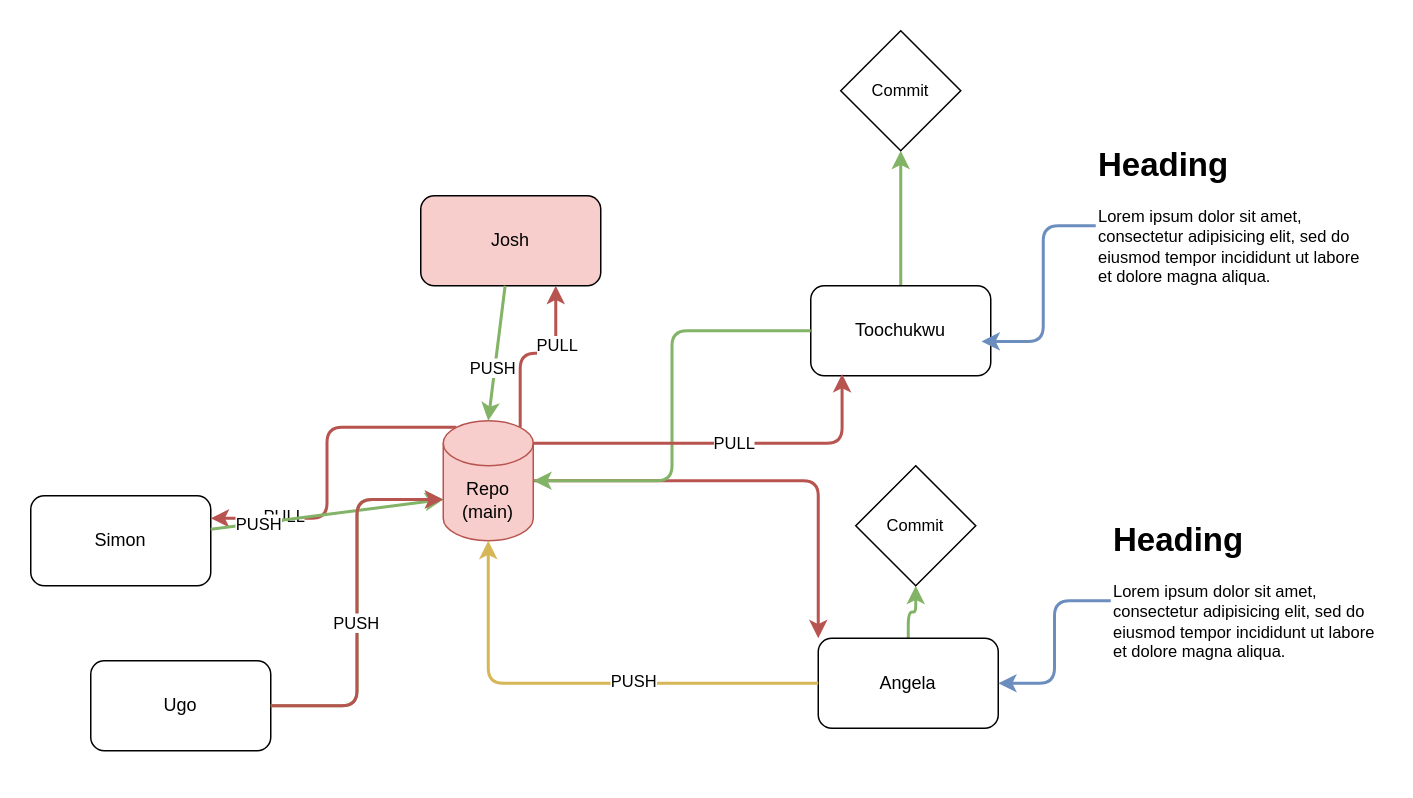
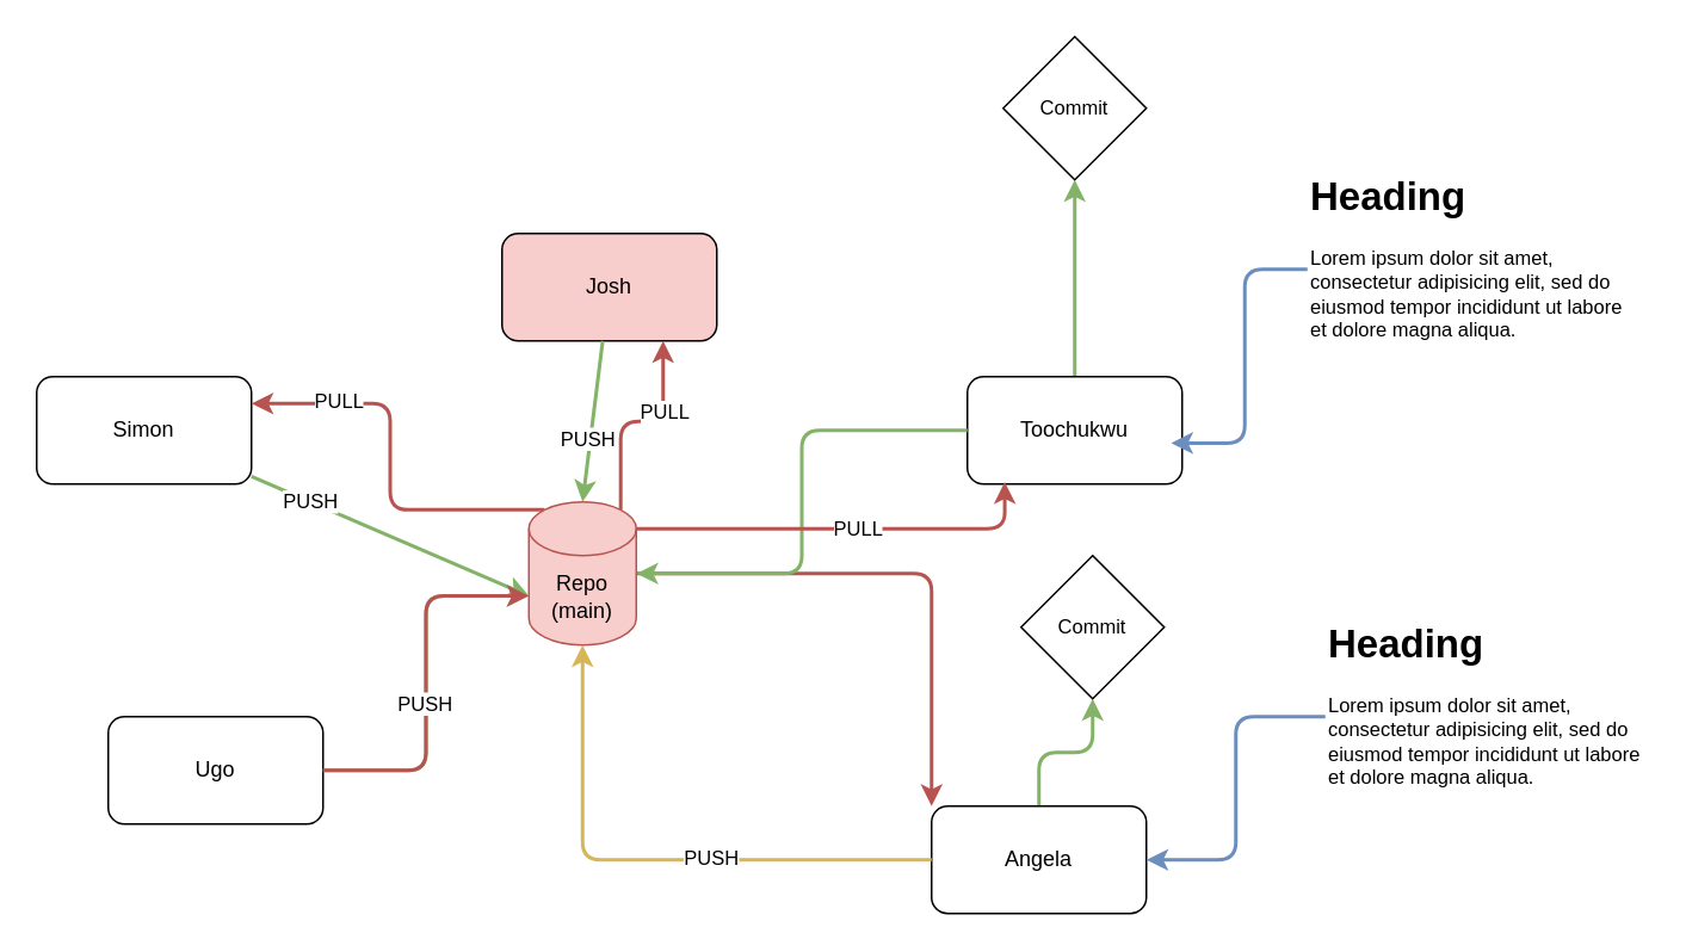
  <mxCell id="0" />
  <mxCell id="1" parent="0" />
- <mxCell id="2" value="Simon" style="rounded=1;whiteSpace=wrap;html=1;" vertex="1" parent="1"><mxGeometry x="20" y="330" width="120" height="60" as="geometry" /></mxCell>
+ <mxCell id="2" value="Simon" style="rounded=1;whiteSpace=wrap;html=1;" vertex="1" parent="1"><mxGeometry x="20" y="210" width="120" height="60" as="geometry" /></mxCell>
  <mxCell id="3" style="edgeStyle=orthogonalEdgeStyle;shape=connector;curved=0;rounded=1;html=1;strokeColor=#82b366;strokeWidth=2;align=center;verticalAlign=middle;fontFamily=Helvetica;fontSize=11;fontColor=default;labelBackgroundColor=default;endArrow=classic;fillColor=#d5e8d4;" edge="1" parent="1" source="4"><mxGeometry relative="1" as="geometry"><mxPoint x="600" y="100" as="targetPoint" /></mxGeometry></mxCell>
- <mxCell id="4" value="Toochukwu" style="rounded=1;whiteSpace=wrap;html=1;" vertex="1" parent="1"><mxGeometry x="540" y="190" width="120" height="60" as="geometry" /></mxCell>
+ <mxCell id="4" value="Toochukwu" style="rounded=1;whiteSpace=wrap;html=1;" vertex="1" parent="1"><mxGeometry x="540" y="210" width="120" height="60" as="geometry" /></mxCell>
  <mxCell id="5" style="edgeStyle=orthogonalEdgeStyle;shape=connector;curved=0;rounded=1;html=1;strokeColor=#82b366;strokeWidth=2;align=center;verticalAlign=middle;fontFamily=Helvetica;fontSize=11;fontColor=default;labelBackgroundColor=default;endArrow=classic;fillColor=#d5e8d4;" edge="1" parent="1" source="6" target="29"><mxGeometry relative="1" as="geometry"><mxPoint x="580" y="380" as="targetPoint" /></mxGeometry></mxCell>
- <mxCell id="6" value="Angela" style="rounded=1;whiteSpace=wrap;html=1;" vertex="1" parent="1"><mxGeometry x="545" y="425" width="120" height="60" as="geometry" /></mxCell>
- <mxCell id="7" value="Ugo" style="rounded=1;whiteSpace=wrap;html=1;" vertex="1" parent="1"><mxGeometry x="60" y="440" width="120" height="60" as="geometry" /></mxCell>
+ <mxCell id="6" value="Angela" style="rounded=1;whiteSpace=wrap;html=1;" vertex="1" parent="1"><mxGeometry x="520" y="450" width="120" height="60" as="geometry" /></mxCell>
+ <mxCell id="7" value="Ugo" style="rounded=1;whiteSpace=wrap;html=1;" vertex="1" parent="1"><mxGeometry x="60" y="400" width="120" height="60" as="geometry" /></mxCell>
  <mxCell id="8" value="Josh" style="rounded=1;whiteSpace=wrap;html=1;fillColor=#f8cecc;" vertex="1" parent="1"><mxGeometry x="280" y="130" width="120" height="60" as="geometry" /></mxCell>
  <mxCell id="9" style="edgeStyle=orthogonalEdgeStyle;shape=connector;curved=0;rounded=1;html=1;exitX=0.145;exitY=0;exitDx=0;exitDy=4.35;exitPerimeter=0;entryX=1;entryY=0.25;entryDx=0;entryDy=0;strokeColor=#b85450;strokeWidth=2;align=center;verticalAlign=middle;fontFamily=Helvetica;fontSize=11;fontColor=default;labelBackgroundColor=default;endArrow=classic;fillColor=#f8cecc;" edge="1" parent="1" source="14" target="2"><mxGeometry relative="1" as="geometry" /></mxCell>
  <mxCell id="10" value="PULL" style="edgeLabel;html=1;align=center;verticalAlign=middle;resizable=0;points=[];fontFamily=Helvetica;fontSize=11;fontColor=default;labelBackgroundColor=default;" vertex="1" connectable="0" parent="9"><mxGeometry x="0.571" y="-2" relative="1" as="geometry"><mxPoint as="offset" /></mxGeometry></mxCell>
  <mxCell id="11" style="edgeStyle=orthogonalEdgeStyle;shape=connector;curved=0;rounded=1;html=1;exitX=0.855;exitY=0;exitDx=0;exitDy=4.35;exitPerimeter=0;entryX=0.75;entryY=1;entryDx=0;entryDy=0;strokeColor=#b85450;strokeWidth=2;align=center;verticalAlign=middle;fontFamily=Helvetica;fontSize=11;fontColor=default;labelBackgroundColor=default;endArrow=classic;fillColor=#f8cecc;" edge="1" parent="1" source="14" target="8"><mxGeometry relative="1" as="geometry" /></mxCell>
  <mxCell id="12" value="PULL" style="edgeLabel;html=1;align=center;verticalAlign=middle;resizable=0;points=[];fontFamily=Helvetica;fontSize=11;fontColor=default;labelBackgroundColor=default;" vertex="1" connectable="0" parent="11"><mxGeometry x="0.346" relative="1" as="geometry"><mxPoint as="offset" /></mxGeometry></mxCell>
  <mxCell id="13" style="edgeStyle=orthogonalEdgeStyle;shape=connector;curved=0;rounded=1;html=1;entryX=0;entryY=0;entryDx=0;entryDy=0;strokeColor=#b85450;strokeWidth=2;align=center;verticalAlign=middle;fontFamily=Helvetica;fontSize=11;fontColor=default;labelBackgroundColor=default;endArrow=classic;fillColor=#f8cecc;" edge="1" parent="1" source="14" target="6"><mxGeometry relative="1" as="geometry" /></mxCell>
  <mxCell id="14" value="Repo (main)" style="shape=cylinder3;whiteSpace=wrap;html=1;boundedLbl=1;backgroundOutline=1;size=15;fillColor=#f8cecc;strokeColor=#b85450;" vertex="1" parent="1"><mxGeometry x="295" y="280" width="60" height="80" as="geometry" /></mxCell>
  <mxCell id="15" style="edgeStyle=none;html=1;entryX=0;entryY=0;entryDx=0;entryDy=52.5;entryPerimeter=0;strokeWidth=2;fillColor=#d5e8d4;strokeColor=#82b366;rounded=0;curved=1;" edge="1" parent="1" source="2" target="14"><mxGeometry relative="1" as="geometry" /></mxCell>
  <mxCell id="16" value="PUSH" style="edgeLabel;html=1;align=center;verticalAlign=middle;resizable=0;points=[];fontFamily=Helvetica;fontSize=11;fontColor=default;labelBackgroundColor=default;" vertex="1" connectable="0" parent="15"><mxGeometry x="-0.585" relative="1" as="geometry"><mxPoint as="offset" /></mxGeometry></mxCell>
  <mxCell id="17" style="edgeStyle=none;shape=connector;curved=1;rounded=0;html=1;entryX=0.5;entryY=0;entryDx=0;entryDy=0;entryPerimeter=0;strokeColor=#82b366;strokeWidth=2;align=center;verticalAlign=middle;fontFamily=Helvetica;fontSize=11;fontColor=default;labelBackgroundColor=default;endArrow=classic;fillColor=#d5e8d4;" edge="1" parent="1" source="8" target="14"><mxGeometry relative="1" as="geometry" /></mxCell>
  <mxCell id="18" value="PUSH" style="edgeLabel;html=1;align=center;verticalAlign=middle;resizable=0;points=[];fontFamily=Helvetica;fontSize=11;fontColor=default;labelBackgroundColor=default;" vertex="1" connectable="0" parent="17"><mxGeometry x="0.215" y="-2" relative="1" as="geometry"><mxPoint as="offset" /></mxGeometry></mxCell>
  <mxCell id="19" style="edgeStyle=orthogonalEdgeStyle;shape=connector;rounded=1;html=1;entryX=1;entryY=0.5;entryDx=0;entryDy=0;entryPerimeter=0;strokeColor=#82b366;strokeWidth=2;align=center;verticalAlign=middle;fontFamily=Helvetica;fontSize=11;fontColor=default;labelBackgroundColor=default;endArrow=classic;fillColor=#d5e8d4;curved=0;" edge="1" parent="1" source="4" target="14"><mxGeometry relative="1" as="geometry" /></mxCell>
  <mxCell id="20" style="edgeStyle=orthogonalEdgeStyle;shape=connector;curved=0;rounded=1;html=1;entryX=0.5;entryY=1;entryDx=0;entryDy=0;entryPerimeter=0;strokeColor=#d6b656;strokeWidth=2;align=center;verticalAlign=middle;fontFamily=Helvetica;fontSize=11;fontColor=default;labelBackgroundColor=default;endArrow=classic;fillColor=#fff2cc;" edge="1" parent="1" source="6" target="14"><mxGeometry relative="1" as="geometry" /></mxCell>
  <mxCell id="21" value="PUSH" style="edgeLabel;html=1;align=center;verticalAlign=middle;resizable=0;points=[];fontFamily=Helvetica;fontSize=11;fontColor=default;labelBackgroundColor=default;" vertex="1" connectable="0" parent="20"><mxGeometry x="-0.214" y="-2" relative="1" as="geometry"><mxPoint as="offset" /></mxGeometry></mxCell>
  <mxCell id="22" style="edgeStyle=orthogonalEdgeStyle;shape=connector;curved=0;rounded=1;html=1;entryX=0;entryY=0;entryDx=0;entryDy=52.5;entryPerimeter=0;strokeColor=#82b366;strokeWidth=2;align=center;verticalAlign=middle;fontFamily=Helvetica;fontSize=11;fontColor=default;labelBackgroundColor=default;endArrow=classic;fillColor=#d5e8d4;" edge="1" parent="1" source="7" target="14"><mxGeometry relative="1" as="geometry" /></mxCell>
  <mxCell id="23" style="edgeStyle=orthogonalEdgeStyle;shape=connector;curved=0;rounded=1;html=1;entryX=0;entryY=0;entryDx=0;entryDy=52.5;entryPerimeter=0;strokeColor=#b85450;strokeWidth=2;align=center;verticalAlign=middle;fontFamily=Helvetica;fontSize=11;fontColor=default;labelBackgroundColor=default;endArrow=classic;fillColor=#f8cecc;" edge="1" parent="1" source="7" target="14"><mxGeometry relative="1" as="geometry" /></mxCell>
  <mxCell id="24" value="PUSH" style="edgeLabel;html=1;align=center;verticalAlign=middle;resizable=0;points=[];fontFamily=Helvetica;fontSize=11;fontColor=default;labelBackgroundColor=default;" vertex="1" connectable="0" parent="23"><mxGeometry x="-0.108" y="1" relative="1" as="geometry"><mxPoint as="offset" /></mxGeometry></mxCell>
  <mxCell id="25" style="edgeStyle=orthogonalEdgeStyle;shape=connector;curved=0;rounded=1;html=1;exitX=1;exitY=0;exitDx=0;exitDy=15;exitPerimeter=0;entryX=0.174;entryY=0.981;entryDx=0;entryDy=0;entryPerimeter=0;strokeColor=#b85450;strokeWidth=2;align=center;verticalAlign=middle;fontFamily=Helvetica;fontSize=11;fontColor=default;labelBackgroundColor=default;endArrow=classic;fillColor=#f8cecc;" edge="1" parent="1" source="14" target="4"><mxGeometry relative="1" as="geometry" /></mxCell>
  <mxCell id="26" value="PULL" style="edgeLabel;html=1;align=center;verticalAlign=middle;resizable=0;points=[];fontFamily=Helvetica;fontSize=11;fontColor=default;labelBackgroundColor=default;" vertex="1" connectable="0" parent="25"><mxGeometry x="0.056" y="1" relative="1" as="geometry"><mxPoint as="offset" /></mxGeometry></mxCell>
  <mxCell id="27" style="edgeStyle=orthogonalEdgeStyle;shape=connector;curved=0;rounded=1;html=1;entryX=1;entryY=0.5;entryDx=0;entryDy=0;strokeColor=#6c8ebf;strokeWidth=2;align=center;verticalAlign=middle;fontFamily=Helvetica;fontSize=11;fontColor=default;labelBackgroundColor=default;endArrow=classic;fillColor=#dae8fc;" edge="1" parent="1" source="28" target="6"><mxGeometry relative="1" as="geometry" /></mxCell>
  <mxCell id="28" value="&lt;h1 style=&quot;margin-top: 0px;&quot;&gt;Heading&lt;/h1&gt;&lt;p&gt;Lorem ipsum dolor sit amet, consectetur adipisicing elit, sed do eiusmod tempor incididunt ut labore et dolore magna aliqua.&lt;/p&gt;" style="text;html=1;whiteSpace=wrap;overflow=hidden;rounded=0;fontFamily=Helvetica;fontSize=11;fontColor=default;labelBackgroundColor=default;" vertex="1" parent="1"><mxGeometry x="740" y="340" width="180" height="120" as="geometry" /></mxCell>
  <mxCell id="29" value="Commit" style="rhombus;whiteSpace=wrap;html=1;fontFamily=Helvetica;fontSize=11;fontColor=default;labelBackgroundColor=default;" vertex="1" parent="1"><mxGeometry x="570" y="310" width="80" height="80" as="geometry" /></mxCell>
  <mxCell id="30" value="&lt;h1 style=&quot;margin-top: 0px;&quot;&gt;Heading&lt;/h1&gt;&lt;p&gt;Lorem ipsum dolor sit amet, consectetur adipisicing elit, sed do eiusmod tempor incididunt ut labore et dolore magna aliqua.&lt;/p&gt;" style="text;html=1;whiteSpace=wrap;overflow=hidden;rounded=0;fontFamily=Helvetica;fontSize=11;fontColor=default;labelBackgroundColor=default;" vertex="1" parent="1"><mxGeometry x="730" width="180" height="120" as="geometry" y="90" /></mxCell>
  <mxCell id="31" style="edgeStyle=orthogonalEdgeStyle;shape=connector;curved=0;rounded=1;html=1;entryX=0.949;entryY=0.619;entryDx=0;entryDy=0;entryPerimeter=0;strokeColor=#6c8ebf;strokeWidth=2;align=center;verticalAlign=middle;fontFamily=Helvetica;fontSize=11;fontColor=default;labelBackgroundColor=default;endArrow=classic;fillColor=#dae8fc;" edge="1" parent="1" source="30" target="4"><mxGeometry relative="1" as="geometry" /></mxCell>
  <mxCell id="32" value="Commit" style="rhombus;whiteSpace=wrap;html=1;fontFamily=Helvetica;fontSize=11;fontColor=default;labelBackgroundColor=default;" vertex="1" parent="1"><mxGeometry x="560" y="20" width="80" height="80" as="geometry" /></mxCell>
